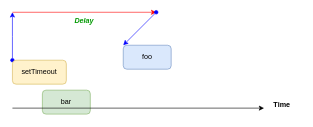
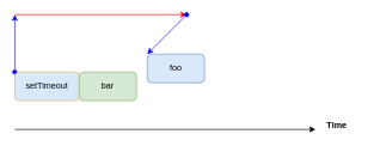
  <mxCell id="0" />
  <mxCell id="1" parent="0" />
  <mxCell id="2" style="edgeStyle=orthogonalEdgeStyle;rounded=0;orthogonalLoop=1;jettySize=auto;html=1;exitX=0;exitY=0;exitDx=0;exitDy=0;startArrow=oval;startFill=1;strokeColor=#0000FF;" edge="1" parent="1" source="3"><mxGeometry relative="1" as="geometry"><mxPoint x="20" y="20" as="targetPoint" /></mxGeometry></mxCell>
- <mxCell id="3" value="setTimeout" style="rounded=1;whiteSpace=wrap;html=1;fillColor=#fff2cc;strokeColor=#d6b656;" vertex="1" parent="1"><mxGeometry x="20" y="100" width="90" height="40" as="geometry" /></mxCell>
+ <mxCell id="3" value="setTimeout" style="rounded=1;whiteSpace=wrap;html=1;fillColor=#dae8fc;strokeColor=#d6b656;" vertex="1" parent="1"><mxGeometry x="20" y="100" width="90" height="40" as="geometry" /></mxCell>
  <mxCell id="4" value="" style="endArrow=classic;html=1;rounded=0;fillColor=#f8cecc;strokeColor=#FF0000;" edge="1" parent="1"><mxGeometry width="50" height="50" relative="1" as="geometry"><mxPoint x="20" y="20" as="sourcePoint" /><mxPoint x="260" y="20" as="targetPoint" /></mxGeometry></mxCell>
  <mxCell id="5" value="foo" style="rounded=1;whiteSpace=wrap;html=1;fillColor=#dae8fc;strokeColor=#6c8ebf;" vertex="1" parent="1"><mxGeometry x="205" y="75" width="80" height="40" as="geometry" /></mxCell>
- <mxCell id="6" value="bar" style="rounded=1;whiteSpace=wrap;html=1;fillColor=#d5e8d4;strokeColor=#82b366;" vertex="1" parent="1"><mxGeometry x="70" y="150" width="80" height="40" as="geometry" /></mxCell>
+ <mxCell id="6" value="bar" style="rounded=1;whiteSpace=wrap;html=1;fillColor=#d5e8d4;strokeColor=#82b366;" vertex="1" parent="1"><mxGeometry x="110" y="100" width="80" height="40" as="geometry" /></mxCell>
  <mxCell id="7" value="" style="endArrow=classic;html=1;rounded=0;" edge="1" parent="1"><mxGeometry width="50" height="50" relative="1" as="geometry"><mxPoint x="20" y="180" as="sourcePoint" /><mxPoint x="440" y="180" as="targetPoint" /></mxGeometry></mxCell>
  <mxCell id="8" value="&lt;b&gt;Time&lt;/b&gt;" style="text;html=1;strokeColor=none;fillColor=none;align=center;verticalAlign=middle;whiteSpace=wrap;rounded=0;" vertex="1" parent="1"><mxGeometry x="440" y="160" width="60" height="30" as="geometry" /></mxCell>
- <mxCell id="9" value="&lt;b&gt;&lt;i&gt;&lt;font color=&quot;#009900&quot;&gt;Delay&lt;/font&gt;&lt;/i&gt;&lt;/b&gt;" style="text;html=1;strokeColor=none;fillColor=none;align=center;verticalAlign=middle;whiteSpace=wrap;rounded=0;" vertex="1" parent="1"><mxGeometry x="110" y="20" width="60" height="30" as="geometry" /></mxCell>
  <mxCell id="10" value="" style="endArrow=classic;html=1;rounded=0;fontSize=18;entryX=0;entryY=0;entryDx=0;entryDy=0;strokeColor=#0000FF;startArrow=oval;startFill=1;" edge="1" parent="1" target="5"><mxGeometry width="50" height="50" relative="1" as="geometry"><mxPoint x="260" y="20" as="sourcePoint" /><mxPoint x="290" y="30" as="targetPoint" /></mxGeometry></mxCell>
